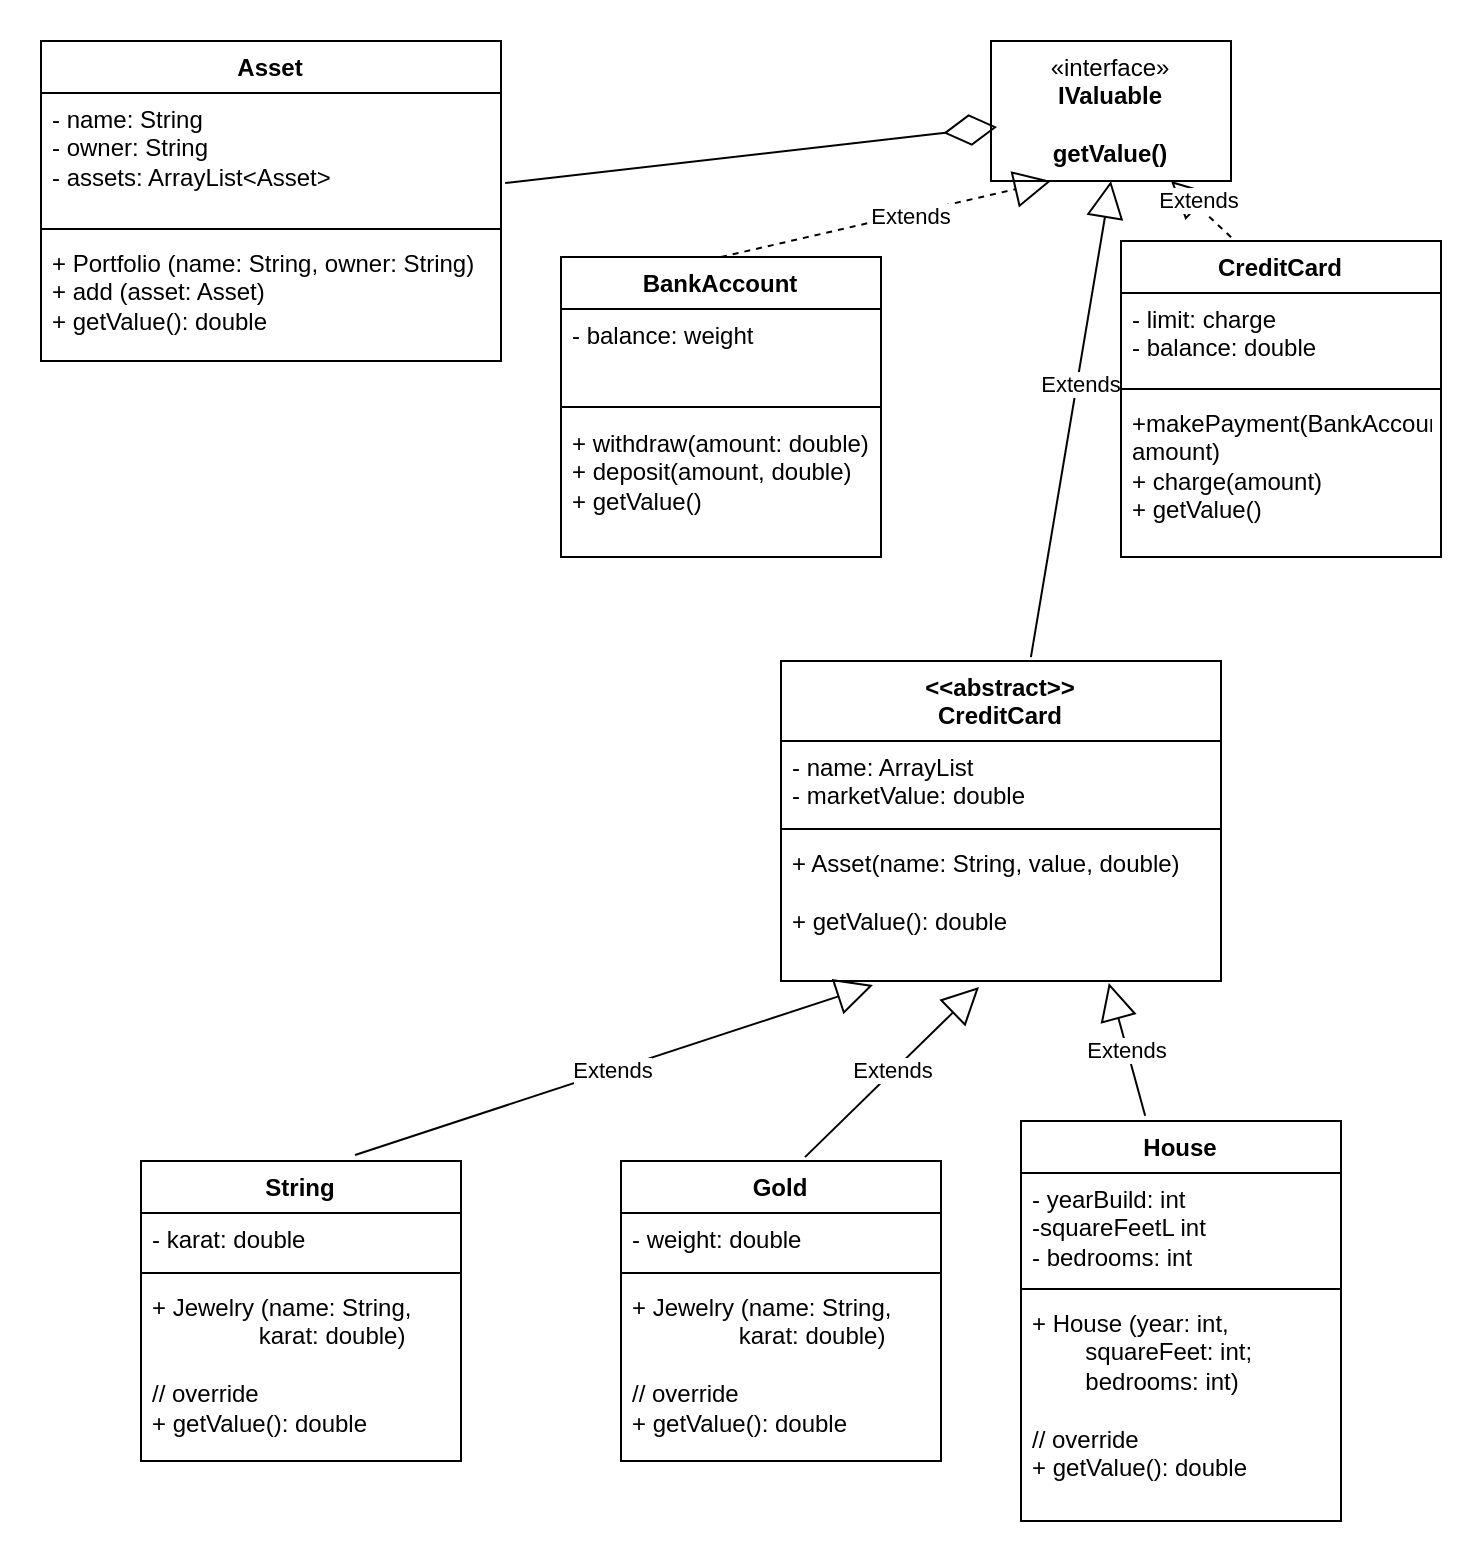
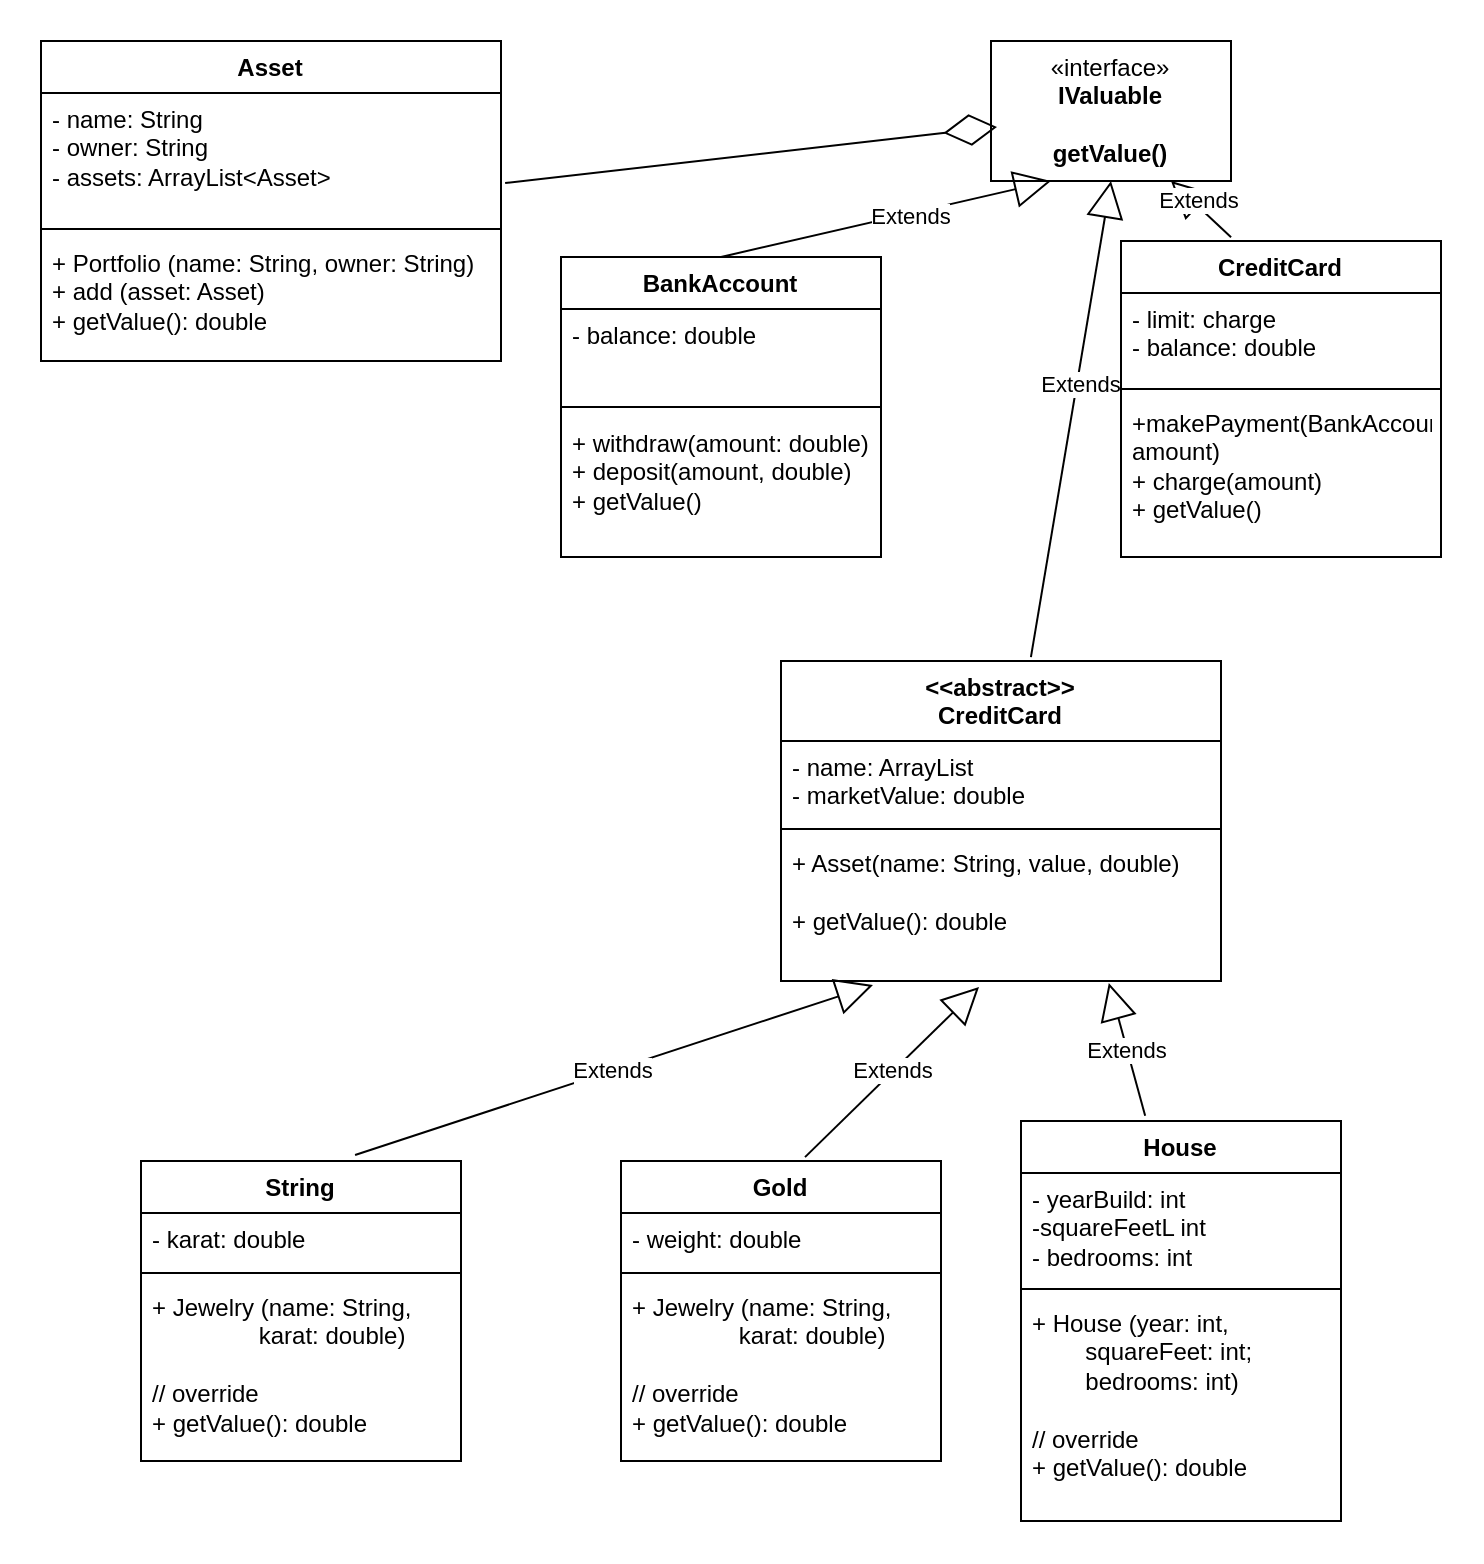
  <mxCell id="0" />
  <mxCell id="1" parent="0" />
  <mxCell id="2" value="Asset" style="swimlane;fontStyle=1;align=center;verticalAlign=top;childLayout=stackLayout;horizontal=1;startSize=26;horizontalStack=0;resizeParent=1;resizeParentMax=0;resizeLast=0;collapsible=1;marginBottom=0;whiteSpace=wrap;html=1;" vertex="1" parent="1"><mxGeometry x="20" y="20" width="230" height="160" as="geometry" /></mxCell>
  <mxCell id="3" value="- name: String&lt;div&gt;- owner: String&lt;/div&gt;&lt;div&gt;- assets: ArrayList&amp;lt;Asset&amp;gt;&lt;/div&gt;" style="text;strokeColor=none;fillColor=none;align=left;verticalAlign=top;spacingLeft=4;spacingRight=4;overflow=hidden;rotatable=0;points=[[0,0.5],[1,0.5]];portConstraint=eastwest;whiteSpace=wrap;html=1;" vertex="1" parent="2"><mxGeometry y="26" width="230" height="64" as="geometry" /></mxCell>
  <mxCell id="4" value="" style="line;strokeWidth=1;fillColor=none;align=left;verticalAlign=middle;spacingTop=-1;spacingLeft=3;spacingRight=3;rotatable=0;labelPosition=right;points=[];portConstraint=eastwest;strokeColor=inherit;" vertex="1" parent="2"><mxGeometry y="90" width="230" height="8" as="geometry" /></mxCell>
  <mxCell id="5" value="+ Portfolio (name: String, owner: String)&lt;div&gt;+ add (asset: Asset)&lt;/div&gt;&lt;div&gt;+ getValue(): double&lt;/div&gt;" style="text;strokeColor=none;fillColor=none;align=left;verticalAlign=top;spacingLeft=4;spacingRight=4;overflow=hidden;rotatable=0;points=[[0,0.5],[1,0.5]];portConstraint=eastwest;whiteSpace=wrap;html=1;" vertex="1" parent="2"><mxGeometry y="98" width="230" height="62" as="geometry" /></mxCell>
  <mxCell id="6" value="&amp;lt;&amp;lt;abstract&amp;gt;&amp;gt;&lt;div&gt;CreditCard&lt;/div&gt;" style="swimlane;fontStyle=1;align=center;verticalAlign=top;childLayout=stackLayout;horizontal=1;startSize=40;horizontalStack=0;resizeParent=1;resizeParentMax=0;resizeLast=0;collapsible=1;marginBottom=0;whiteSpace=wrap;html=1;" vertex="1" parent="1"><mxGeometry x="390" y="330" width="220" height="160" as="geometry" /></mxCell>
  <mxCell id="7" value="- name: ArrayList&lt;div&gt;- marketValue: double&lt;/div&gt;" style="text;strokeColor=none;fillColor=none;align=left;verticalAlign=top;spacingLeft=4;spacingRight=4;overflow=hidden;rotatable=0;points=[[0,0.5],[1,0.5]];portConstraint=eastwest;whiteSpace=wrap;html=1;" vertex="1" parent="6"><mxGeometry y="40" width="220" height="40" as="geometry" /></mxCell>
  <mxCell id="8" value="" style="line;strokeWidth=1;fillColor=none;align=left;verticalAlign=middle;spacingTop=-1;spacingLeft=3;spacingRight=3;rotatable=0;labelPosition=right;points=[];portConstraint=eastwest;strokeColor=inherit;" vertex="1" parent="6"><mxGeometry y="80" width="220" height="8" as="geometry" /></mxCell>
  <mxCell id="9" value="+ Asset(name: String, value, double)&lt;div&gt;&lt;br&gt;&lt;/div&gt;&lt;div&gt;+ getValue(): double&lt;/div&gt;" style="text;strokeColor=none;fillColor=none;align=left;verticalAlign=top;spacingLeft=4;spacingRight=4;overflow=hidden;rotatable=0;points=[[0,0.5],[1,0.5]];portConstraint=eastwest;whiteSpace=wrap;html=1;" vertex="1" parent="6"><mxGeometry y="88" width="220" height="72" as="geometry" /></mxCell>
  <mxCell id="10" value="String" style="swimlane;fontStyle=1;align=center;verticalAlign=top;childLayout=stackLayout;horizontal=1;startSize=26;horizontalStack=0;resizeParent=1;resizeParentMax=0;resizeLast=0;collapsible=1;marginBottom=0;whiteSpace=wrap;html=1;" vertex="1" parent="1"><mxGeometry x="70" y="580" width="160" height="150" as="geometry" /></mxCell>
  <mxCell id="11" value="- karat: double" style="text;strokeColor=none;fillColor=none;align=left;verticalAlign=top;spacingLeft=4;spacingRight=4;overflow=hidden;rotatable=0;points=[[0,0.5],[1,0.5]];portConstraint=eastwest;whiteSpace=wrap;html=1;" vertex="1" parent="10"><mxGeometry y="26" width="160" height="26" as="geometry" /></mxCell>
  <mxCell id="12" value="" style="line;strokeWidth=1;fillColor=none;align=left;verticalAlign=middle;spacingTop=-1;spacingLeft=3;spacingRight=3;rotatable=0;labelPosition=right;points=[];portConstraint=eastwest;strokeColor=inherit;" vertex="1" parent="10"><mxGeometry y="52" width="160" height="8" as="geometry" /></mxCell>
  <mxCell id="13" value="+ Jewelry (name: String,&lt;div&gt;&lt;span style=&quot;white-space: pre;&quot;&gt;&#09;&lt;/span&gt;&lt;span style=&quot;white-space: pre;&quot;&gt;&#09;&lt;/span&gt;karat: double)&lt;br&gt;&lt;/div&gt;&lt;div&gt;&lt;br&gt;&lt;/div&gt;&lt;div&gt;// override&lt;/div&gt;&lt;div&gt;+ getValue(): double&lt;/div&gt;" style="text;strokeColor=none;fillColor=none;align=left;verticalAlign=top;spacingLeft=4;spacingRight=4;overflow=hidden;rotatable=0;points=[[0,0.5],[1,0.5]];portConstraint=eastwest;whiteSpace=wrap;html=1;" vertex="1" parent="10"><mxGeometry y="60" width="160" height="90" as="geometry" /></mxCell>
  <mxCell id="14" value="Extends" style="endArrow=block;endSize=16;endFill=0;html=1;rounded=0;exitX=0.669;exitY=-0.02;exitDx=0;exitDy=0;exitPerimeter=0;entryX=0.209;entryY=1.028;entryDx=0;entryDy=0;entryPerimeter=0;" edge="1" parent="1" source="10" target="9"><mxGeometry width="160" relative="1" as="geometry"><mxPoint x="260" y="520" as="sourcePoint" /><mxPoint x="420" y="520" as="targetPoint" /></mxGeometry></mxCell>
  <mxCell id="15" value="Gold" style="swimlane;fontStyle=1;align=center;verticalAlign=top;childLayout=stackLayout;horizontal=1;startSize=26;horizontalStack=0;resizeParent=1;resizeParentMax=0;resizeLast=0;collapsible=1;marginBottom=0;whiteSpace=wrap;html=1;" vertex="1" parent="1"><mxGeometry x="310" y="580" width="160" height="150" as="geometry" /></mxCell>
  <mxCell id="16" value="- weight: double" style="text;strokeColor=none;fillColor=none;align=left;verticalAlign=top;spacingLeft=4;spacingRight=4;overflow=hidden;rotatable=0;points=[[0,0.5],[1,0.5]];portConstraint=eastwest;whiteSpace=wrap;html=1;" vertex="1" parent="15"><mxGeometry y="26" width="160" height="26" as="geometry" /></mxCell>
  <mxCell id="17" value="" style="line;strokeWidth=1;fillColor=none;align=left;verticalAlign=middle;spacingTop=-1;spacingLeft=3;spacingRight=3;rotatable=0;labelPosition=right;points=[];portConstraint=eastwest;strokeColor=inherit;" vertex="1" parent="15"><mxGeometry y="52" width="160" height="8" as="geometry" /></mxCell>
  <mxCell id="18" value="+ Jewelry (name: String,&lt;div&gt;&lt;span style=&quot;white-space: pre;&quot;&gt;&#09;&lt;/span&gt;&lt;span style=&quot;white-space: pre;&quot;&gt;&#09;&lt;/span&gt;karat: double)&lt;br&gt;&lt;/div&gt;&lt;div&gt;&lt;br&gt;&lt;/div&gt;&lt;div&gt;// override&lt;/div&gt;&lt;div&gt;+ getValue(): double&lt;/div&gt;" style="text;strokeColor=none;fillColor=none;align=left;verticalAlign=top;spacingLeft=4;spacingRight=4;overflow=hidden;rotatable=0;points=[[0,0.5],[1,0.5]];portConstraint=eastwest;whiteSpace=wrap;html=1;" vertex="1" parent="15"><mxGeometry y="60" width="160" height="90" as="geometry" /></mxCell>
  <mxCell id="19" value="House" style="swimlane;fontStyle=1;align=center;verticalAlign=top;childLayout=stackLayout;horizontal=1;startSize=26;horizontalStack=0;resizeParent=1;resizeParentMax=0;resizeLast=0;collapsible=1;marginBottom=0;whiteSpace=wrap;html=1;" vertex="1" parent="1"><mxGeometry x="510" y="560" width="160" height="200" as="geometry" /></mxCell>
  <mxCell id="20" value="- yearBuild: int&lt;div&gt;-squareFeetL int&lt;/div&gt;&lt;div&gt;- bedrooms: int&lt;/div&gt;" style="text;strokeColor=none;fillColor=none;align=left;verticalAlign=top;spacingLeft=4;spacingRight=4;overflow=hidden;rotatable=0;points=[[0,0.5],[1,0.5]];portConstraint=eastwest;whiteSpace=wrap;html=1;" vertex="1" parent="19"><mxGeometry y="26" width="160" height="54" as="geometry" /></mxCell>
  <mxCell id="21" value="" style="line;strokeWidth=1;fillColor=none;align=left;verticalAlign=middle;spacingTop=-1;spacingLeft=3;spacingRight=3;rotatable=0;labelPosition=right;points=[];portConstraint=eastwest;strokeColor=inherit;" vertex="1" parent="19"><mxGeometry y="80" width="160" height="8" as="geometry" /></mxCell>
  <mxCell id="22" value="+ House (year: int, &lt;span style=&quot;white-space: pre;&quot;&gt;&#09;&lt;/span&gt;squareFeet: int;&amp;nbsp;&lt;div&gt;&lt;span style=&quot;white-space: pre;&quot;&gt;&#09;&lt;/span&gt;bedrooms: int)&lt;/div&gt;&lt;div&gt;&lt;br&gt;&lt;/div&gt;&lt;div&gt;// override&lt;/div&gt;&lt;div&gt;+ getValue(): double&lt;/div&gt;" style="text;strokeColor=none;fillColor=none;align=left;verticalAlign=top;spacingLeft=4;spacingRight=4;overflow=hidden;rotatable=0;points=[[0,0.5],[1,0.5]];portConstraint=eastwest;whiteSpace=wrap;html=1;" vertex="1" parent="19"><mxGeometry y="88" width="160" height="112" as="geometry" /></mxCell>
  <mxCell id="23" value="Extends" style="endArrow=block;endSize=16;endFill=0;html=1;rounded=0;exitX=0.575;exitY=-0.013;exitDx=0;exitDy=0;exitPerimeter=0;entryX=0.45;entryY=1.042;entryDx=0;entryDy=0;entryPerimeter=0;" edge="1" parent="1" source="15" target="9"><mxGeometry width="160" relative="1" as="geometry"><mxPoint x="390" y="570" as="sourcePoint" /><mxPoint x="550" y="570" as="targetPoint" /></mxGeometry></mxCell>
  <mxCell id="24" value="Extends" style="endArrow=block;endSize=16;endFill=0;html=1;rounded=0;entryX=0.745;entryY=1.014;entryDx=0;entryDy=0;entryPerimeter=0;exitX=0.388;exitY=-0.013;exitDx=0;exitDy=0;exitPerimeter=0;" edge="1" parent="1" source="19" target="9"><mxGeometry width="160" relative="1" as="geometry"><mxPoint x="470" y="580" as="sourcePoint" /><mxPoint x="630" y="580" as="targetPoint" /></mxGeometry></mxCell>
  <mxCell id="25" value="BankAccount" style="swimlane;fontStyle=1;align=center;verticalAlign=top;childLayout=stackLayout;horizontal=1;startSize=26;horizontalStack=0;resizeParent=1;resizeParentMax=0;resizeLast=0;collapsible=1;marginBottom=0;whiteSpace=wrap;html=1;" vertex="1" parent="1"><mxGeometry x="280" y="128" width="160" height="150" as="geometry" /></mxCell>
- <mxCell id="26" value="- balance: weight" style="text;strokeColor=none;fillColor=none;align=left;verticalAlign=top;spacingLeft=4;spacingRight=4;overflow=hidden;rotatable=0;points=[[0,0.5],[1,0.5]];portConstraint=eastwest;whiteSpace=wrap;html=1;" vertex="1" parent="25"><mxGeometry y="26" width="160" height="44" as="geometry" /></mxCell>
+ <mxCell id="26" value="- balance: double" style="text;strokeColor=none;fillColor=none;align=left;verticalAlign=top;spacingLeft=4;spacingRight=4;overflow=hidden;rotatable=0;points=[[0,0.5],[1,0.5]];portConstraint=eastwest;whiteSpace=wrap;html=1;" vertex="1" parent="25"><mxGeometry y="26" width="160" height="44" as="geometry" /></mxCell>
  <mxCell id="27" value="" style="line;strokeWidth=1;fillColor=none;align=left;verticalAlign=middle;spacingTop=-1;spacingLeft=3;spacingRight=3;rotatable=0;labelPosition=right;points=[];portConstraint=eastwest;strokeColor=inherit;" vertex="1" parent="25"><mxGeometry y="70" width="160" height="10" as="geometry" /></mxCell>
  <mxCell id="28" value="+ withdraw(amount: double)&lt;div&gt;+ deposit(amount, double)&lt;/div&gt;&lt;div&gt;+ getValue()&lt;/div&gt;" style="text;strokeColor=none;fillColor=none;align=left;verticalAlign=top;spacingLeft=4;spacingRight=4;overflow=hidden;rotatable=0;points=[[0,0.5],[1,0.5]];portConstraint=eastwest;whiteSpace=wrap;html=1;" vertex="1" parent="25"><mxGeometry y="80" width="160" height="70" as="geometry" /></mxCell>
  <mxCell id="29" value="CreditCard" style="swimlane;fontStyle=1;align=center;verticalAlign=top;childLayout=stackLayout;horizontal=1;startSize=26;horizontalStack=0;resizeParent=1;resizeParentMax=0;resizeLast=0;collapsible=1;marginBottom=0;whiteSpace=wrap;html=1;" vertex="1" parent="1"><mxGeometry x="560" y="120" width="160" height="158" as="geometry" /></mxCell>
  <mxCell id="30" value="- limit: charge&lt;div&gt;- balance: double&lt;/div&gt;" style="text;strokeColor=none;fillColor=none;align=left;verticalAlign=top;spacingLeft=4;spacingRight=4;overflow=hidden;rotatable=0;points=[[0,0.5],[1,0.5]];portConstraint=eastwest;whiteSpace=wrap;html=1;" vertex="1" parent="29"><mxGeometry y="26" width="160" height="44" as="geometry" /></mxCell>
  <mxCell id="31" value="" style="line;strokeWidth=1;fillColor=none;align=left;verticalAlign=middle;spacingTop=-1;spacingLeft=3;spacingRight=3;rotatable=0;labelPosition=right;points=[];portConstraint=eastwest;strokeColor=inherit;" vertex="1" parent="29"><mxGeometry y="70" width="160" height="8" as="geometry" /></mxCell>
  <mxCell id="32" value="+makePayment(BankAccount, amount)&lt;div&gt;+ charge(amount)&amp;nbsp;&lt;br&gt;&lt;div&gt;+ getValue()&lt;/div&gt;&lt;/div&gt;" style="text;strokeColor=none;fillColor=none;align=left;verticalAlign=top;spacingLeft=4;spacingRight=4;overflow=hidden;rotatable=0;points=[[0,0.5],[1,0.5]];portConstraint=eastwest;whiteSpace=wrap;html=1;" vertex="1" parent="29"><mxGeometry y="78" width="160" height="80" as="geometry" /></mxCell>
  <mxCell id="33" value="«interface»&lt;br&gt;&lt;b&gt;IValuable&lt;/b&gt;&lt;div&gt;&lt;b&gt;&lt;br&gt;&lt;/b&gt;&lt;/div&gt;&lt;div&gt;&lt;b&gt;getValue()&lt;/b&gt;&lt;/div&gt;" style="html=1;whiteSpace=wrap;" vertex="1" parent="1"><mxGeometry x="495" y="20" width="120" height="70" as="geometry" /></mxCell>
- <mxCell id="34" value="Extends" style="endArrow=block;endSize=16;endFill=0;html=1;rounded=0;exitX=0.5;exitY=0;exitDx=0;exitDy=0;entryX=0.25;entryY=1;entryDx=0;entryDy=0;dashed=1;" edge="1" parent="1" source="25" target="33"><mxGeometry x="0.147" y="-2" width="160" relative="1" as="geometry"><mxPoint x="300" y="290" as="sourcePoint" /><mxPoint x="450" y="250" as="targetPoint" /><mxPoint as="offset" /></mxGeometry></mxCell>
+ <mxCell id="34" value="Extends" style="endArrow=block;endSize=16;endFill=0;html=1;rounded=0;exitX=0.5;exitY=0;exitDx=0;exitDy=0;entryX=0.25;entryY=1;entryDx=0;entryDy=0;" edge="1" parent="1" source="25" target="33"><mxGeometry x="0.147" y="-2" width="160" relative="1" as="geometry"><mxPoint x="300" y="290" as="sourcePoint" /><mxPoint x="450" y="250" as="targetPoint" /><mxPoint as="offset" /></mxGeometry></mxCell>
  <mxCell id="35" value="" style="endArrow=diamondThin;endFill=0;endSize=24;html=1;rounded=0;exitX=1.009;exitY=0.703;exitDx=0;exitDy=0;exitPerimeter=0;entryX=0.025;entryY=0.614;entryDx=0;entryDy=0;entryPerimeter=0;" edge="1" parent="1" source="3" target="33"><mxGeometry width="160" relative="1" as="geometry"><mxPoint x="290" y="250" as="sourcePoint" /><mxPoint x="210" y="340" as="targetPoint" /></mxGeometry></mxCell>
- <mxCell id="36" value="Extends" style="endArrow=block;endSize=16;endFill=0;html=1;rounded=0;exitX=0.344;exitY=-0.012;exitDx=0;exitDy=0;entryX=0.75;entryY=1;entryDx=0;entryDy=0;exitPerimeter=0;dashed=1;" edge="1" parent="1" source="29" target="33"><mxGeometry x="0.147" y="-2" width="160" relative="1" as="geometry"><mxPoint x="280" y="178" as="sourcePoint" /><mxPoint x="348" y="140" as="targetPoint" /><mxPoint as="offset" /></mxGeometry></mxCell>
+ <mxCell id="36" value="Extends" style="endArrow=block;endSize=16;endFill=0;html=1;rounded=0;exitX=0.344;exitY=-0.012;exitDx=0;exitDy=0;entryX=0.75;entryY=1;entryDx=0;entryDy=0;exitPerimeter=0;" edge="1" parent="1" source="29" target="33"><mxGeometry x="0.147" y="-2" width="160" relative="1" as="geometry"><mxPoint x="280" y="178" as="sourcePoint" /><mxPoint x="348" y="140" as="targetPoint" /><mxPoint as="offset" /></mxGeometry></mxCell>
  <mxCell id="37" value="Extends" style="endArrow=block;endSize=16;endFill=0;html=1;rounded=0;exitX=0.568;exitY=-0.012;exitDx=0;exitDy=0;entryX=0.5;entryY=1;entryDx=0;entryDy=0;exitPerimeter=0;" edge="1" parent="1" source="6" target="33"><mxGeometry x="0.147" y="-2" width="160" relative="1" as="geometry"><mxPoint x="440" y="218" as="sourcePoint" /><mxPoint x="533" y="140" as="targetPoint" /><mxPoint as="offset" /></mxGeometry></mxCell>
